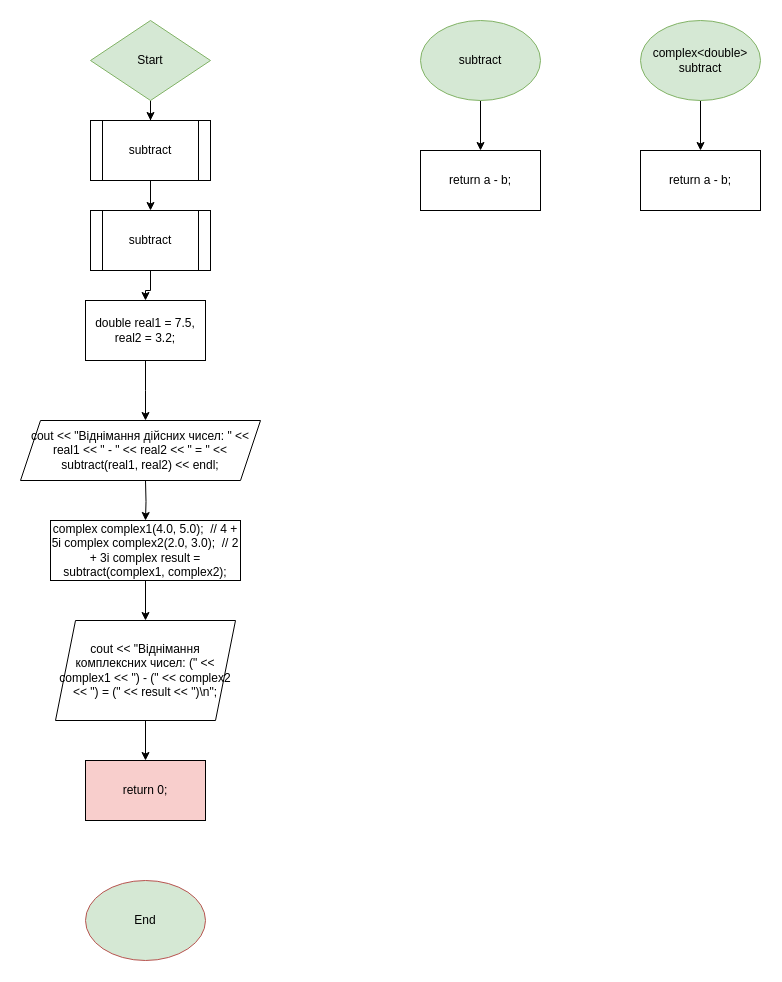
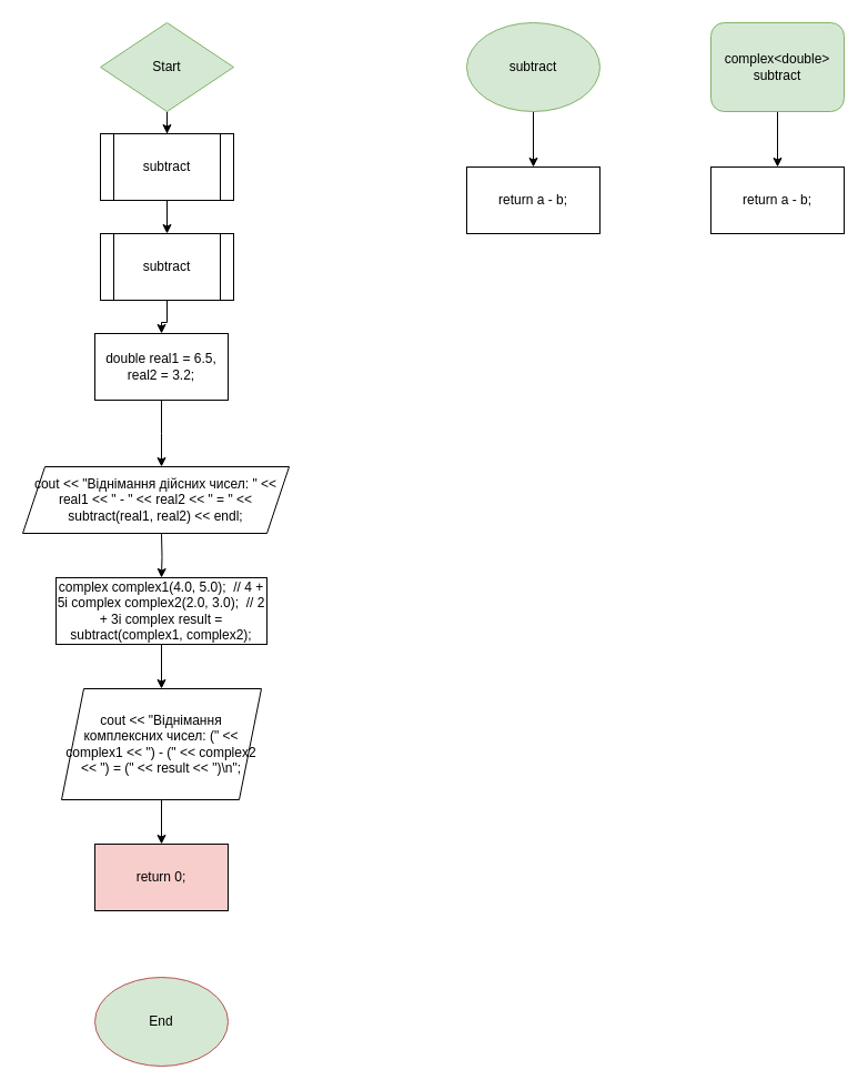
  <mxCell id="0" />
  <mxCell id="1" parent="0" />
  <mxCell id="2" style="edgeStyle=orthogonalEdgeStyle;rounded=0;orthogonalLoop=1;jettySize=auto;html=1;" edge="1" parent="1" source="3" target="15"><mxGeometry relative="1" as="geometry"><mxPoint x="150" y="150" as="targetPoint" /></mxGeometry></mxCell>
  <mxCell id="3" value="Start" style="rhombus;whiteSpace=wrap;html=1;fillColor=#d5e8d4;strokeColor=#82b366;" vertex="1" parent="1"><mxGeometry x="90" y="20" width="120" height="80" as="geometry" /></mxCell>
  <mxCell id="4" style="edgeStyle=orthogonalEdgeStyle;rounded=0;orthogonalLoop=1;jettySize=auto;html=1;" edge="1" parent="1" source="5"><mxGeometry relative="1" as="geometry"><mxPoint x="145" y="420" as="targetPoint" /></mxGeometry></mxCell>
- <mxCell id="5" value="double real1 = 7.5, real2 = 3.2;" style="rounded=0;whiteSpace=wrap;html=1;" vertex="1" parent="1"><mxGeometry x="85" y="300" width="120" height="60" as="geometry" /></mxCell>
+ <mxCell id="5" value="double real1 = 6.5, real2 = 3.2;" style="rounded=0;whiteSpace=wrap;html=1;" vertex="1" parent="1"><mxGeometry x="85" y="300" width="120" height="60" as="geometry" /></mxCell>
  <mxCell id="6" style="edgeStyle=orthogonalEdgeStyle;rounded=0;orthogonalLoop=1;jettySize=auto;html=1;" edge="1" parent="1" target="9"><mxGeometry relative="1" as="geometry"><mxPoint x="145" y="540" as="targetPoint" /><mxPoint x="145" y="480" as="sourcePoint" /></mxGeometry></mxCell>
  <mxCell id="7" value="cout &lt;&lt; &quot;Віднімання дійсних чисел: &quot; &lt;&lt; real1 &lt;&lt; &quot; - &quot; &lt;&lt; real2 &lt;&lt; &quot; = &quot; &lt;&lt; subtract(real1, real2) &lt;&lt; endl;" style="shape=parallelogram;perimeter=parallelogramPerimeter;whiteSpace=wrap;html=1;fixedSize=1;" vertex="1" parent="1"><mxGeometry y="420" width="240" height="60" as="geometry" x="20" /></mxCell>
  <mxCell id="8" style="edgeStyle=orthogonalEdgeStyle;rounded=0;orthogonalLoop=1;jettySize=auto;html=1;" edge="1" parent="1" source="9" target="11"><mxGeometry relative="1" as="geometry"><mxPoint x="145" y="660" as="targetPoint" /></mxGeometry></mxCell>
  <mxCell id="9" value="complex&lt;double&gt; complex1(4.0, 5.0);  // 4 + 5i complex&lt;double&gt; complex2(2.0, 3.0);  // 2 + 3i complex&lt;double&gt; result = subtract(complex1, complex2);" style="rounded=0;whiteSpace=wrap;html=1;" vertex="1" parent="1"><mxGeometry x="50" y="520" width="190" height="60" as="geometry" /></mxCell>
  <mxCell id="10" style="edgeStyle=orthogonalEdgeStyle;rounded=0;orthogonalLoop=1;jettySize=auto;html=1;" edge="1" parent="1" source="11" target="12"><mxGeometry relative="1" as="geometry"><mxPoint x="145" y="770" as="targetPoint" /></mxGeometry></mxCell>
  <mxCell id="11" value="cout &lt;&lt; &quot;Віднімання комплексних чисел: (&quot; &lt;&lt; complex1 &lt;&lt; &quot;) - (&quot; &lt;&lt; complex2 &lt;&lt; &quot;) = (&quot; &lt;&lt; result &lt;&lt; &quot;)\n&quot;;" style="shape=parallelogram;perimeter=parallelogramPerimeter;whiteSpace=wrap;html=1;fixedSize=1;" vertex="1" parent="1"><mxGeometry x="55" y="620" width="180" height="100" as="geometry" /></mxCell>
  <mxCell id="12" value="return 0;" style="rounded=0;whiteSpace=wrap;html=1;fillColor=#f8cecc;" vertex="1" parent="1"><mxGeometry x="85" y="760" width="120" height="60" as="geometry" /></mxCell>
  <mxCell id="13" value="End" style="ellipse;whiteSpace=wrap;html=1;fillColor=#d5e8d4;strokeColor=#b85450;" vertex="1" parent="1"><mxGeometry x="85" y="880" width="120" height="80" as="geometry" /></mxCell>
  <mxCell id="14" style="edgeStyle=orthogonalEdgeStyle;rounded=0;orthogonalLoop=1;jettySize=auto;html=1;" edge="1" parent="1" source="15" target="17"><mxGeometry relative="1" as="geometry"><mxPoint x="150" y="240" as="targetPoint" /></mxGeometry></mxCell>
  <mxCell id="15" value="subtract" style="shape=process;whiteSpace=wrap;html=1;backgroundOutline=1;" vertex="1" parent="1"><mxGeometry x="90" y="120" width="120" height="60" as="geometry" /></mxCell>
  <mxCell id="16" style="edgeStyle=orthogonalEdgeStyle;rounded=0;orthogonalLoop=1;jettySize=auto;html=1;entryX=0.5;entryY=0;entryDx=0;entryDy=0;" edge="1" parent="1" source="17" target="5"><mxGeometry relative="1" as="geometry" /></mxCell>
  <mxCell id="17" value="subtract" style="shape=process;whiteSpace=wrap;html=1;backgroundOutline=1;" vertex="1" parent="1"><mxGeometry x="90" y="210" width="120" height="60" as="geometry" /></mxCell>
  <mxCell id="18" style="edgeStyle=orthogonalEdgeStyle;rounded=0;orthogonalLoop=1;jettySize=auto;html=1;" edge="1" parent="1" source="19" target="20"><mxGeometry relative="1" as="geometry"><mxPoint x="480" y="180" as="targetPoint" /></mxGeometry></mxCell>
  <mxCell id="19" value="subtract" style="ellipse;whiteSpace=wrap;html=1;fillColor=#d5e8d4;strokeColor=#82b366;" vertex="1" parent="1"><mxGeometry x="420" y="20" width="120" height="80" as="geometry" /></mxCell>
  <mxCell id="20" value="return a - b;" style="rounded=0;whiteSpace=wrap;html=1;" vertex="1" parent="1"><mxGeometry x="420" y="150" width="120" height="60" as="geometry" /></mxCell>
  <mxCell id="21" style="edgeStyle=orthogonalEdgeStyle;rounded=0;orthogonalLoop=1;jettySize=auto;html=1;" edge="1" parent="1" source="22" target="23"><mxGeometry relative="1" as="geometry"><mxPoint x="700" y="160" as="targetPoint" /></mxGeometry></mxCell>
- <mxCell id="22" value="complex&amp;lt;double&amp;gt; subtract" style="ellipse;whiteSpace=wrap;html=1;fillColor=#d5e8d4;strokeColor=#82b366;" vertex="1" parent="1"><mxGeometry x="640" y="20" width="120" height="80" as="geometry" /></mxCell>
+ <mxCell id="22" value="complex&amp;lt;double&amp;gt; subtract" style="whiteSpace=wrap;html=1;fillColor=#d5e8d4;strokeColor=#82b366;rounded=1;" vertex="1" parent="1"><mxGeometry x="640" y="20" width="120" height="80" as="geometry" /></mxCell>
  <mxCell id="23" value="return a - b;" style="rounded=0;whiteSpace=wrap;html=1;" vertex="1" parent="1"><mxGeometry x="640" y="150" width="120" height="60" as="geometry" /></mxCell>
